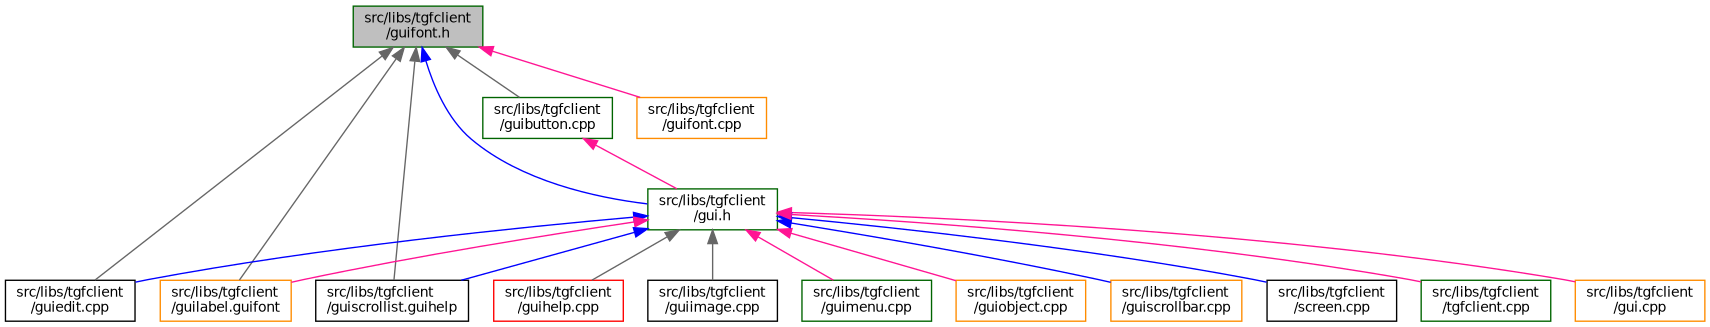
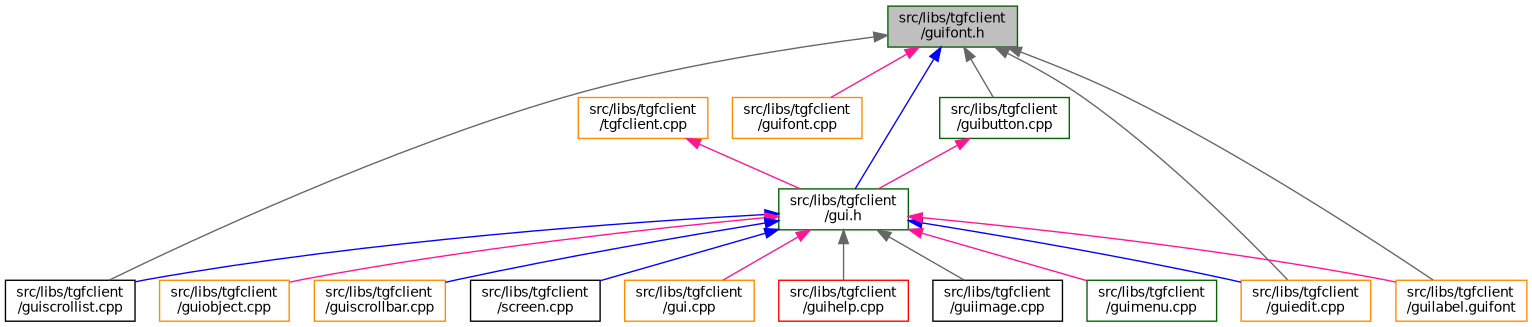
  digraph {
    fontname="DejaVu Sans"
    node [color=darkorange fillcolor=white fontname="DejaVu Sans" fontsize=10 shape=record style=filled]
    edge [color=deeppink dir=back fontname="DejaVu Sans" fontsize=10 labelfontname=Helvetica labelfontsize=10 style=solid]
    n1 [color=darkgreen fillcolor=grey75 fontcolor=black height=0.2 label="src/libs/tgfclient\l/guifont.h" width=0.4]
    n2 [color=darkgreen height=0.2 label="src/libs/tgfclient\l/gui.h" width=0.4]
    n3 [color=darkgreen height=0.2 label="src/libs/tgfclient\l/guibutton.cpp" width=0.4]
-   n4 [color=black height=0.2 label="src/libs/tgfclient\l/guiedit.cpp" width=0.4]
+   n4 [height=0.2 label="src/libs/tgfclient\l/guiedit.cpp" width=0.4]
    n5 [height=0.2 label="src/libs/tgfclient\l/guilabel.guifont" width=0.4]
-   n6 [color=black height=0.2 label="src/libs/tgfclient\l/guiscrollist.guihelp" width=0.4]
+   n6 [color=black height=0.2 label="src/libs/tgfclient\l/guiscrollist.cpp" width=0.4]
    n7 [height=0.2 label="src/libs/tgfclient\l/guifont.cpp" width=0.4]
    n8 [height=0.2 label="src/libs/tgfclient\l/gui.cpp" width=0.4]
    n9 [color=red height=0.2 label="src/libs/tgfclient\l/guihelp.cpp" width=0.4]
    n10 [color=black height=0.2 label="src/libs/tgfclient\l/guiimage.cpp" width=0.4]
    n11 [color=darkgreen height=0.2 label="src/libs/tgfclient\l/guimenu.cpp" width=0.4]
    n12 [height=0.2 label="src/libs/tgfclient\l/guiobject.cpp" width=0.4]
    n13 [height=0.2 label="src/libs/tgfclient\l/guiscrollbar.cpp" width=0.4]
    n14 [color=black height=0.2 label="src/libs/tgfclient\l/screen.cpp" width=0.4]
-   n15 [color=darkgreen height=0.2 label="src/libs/tgfclient\l/tgfclient.cpp" width=0.4]
+   n15 [height=0.2 label="src/libs/tgfclient\l/tgfclient.cpp" width=0.4]
    n1 -> n2 [color=blue]
    n1 -> n3 [color=gray40]
    n1 -> n4 [color=gray40]
    n1 -> n5 [color=gray40]
    n1 -> n6 [color=gray40]
    n1 -> n7
    n2 -> n4 [color=blue]
    n2 -> n5
    n2 -> n6 [color=blue]
    n2 -> n8
    n2 -> n9 [color=gray40]
    n2 -> n10 [color=gray40]
    n2 -> n11
    n2 -> n12
    n2 -> n13 [color=blue]
    n2 -> n14 [color=blue]
-   n2 -> n15
+   n15 -> n2
    n3 -> n2
  }
